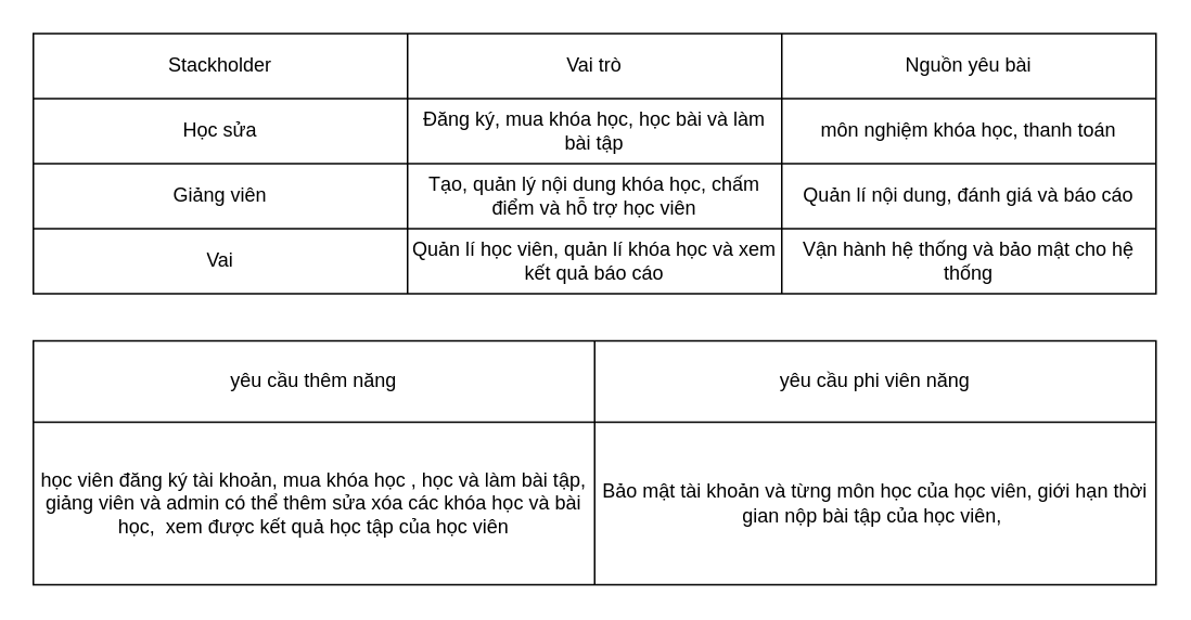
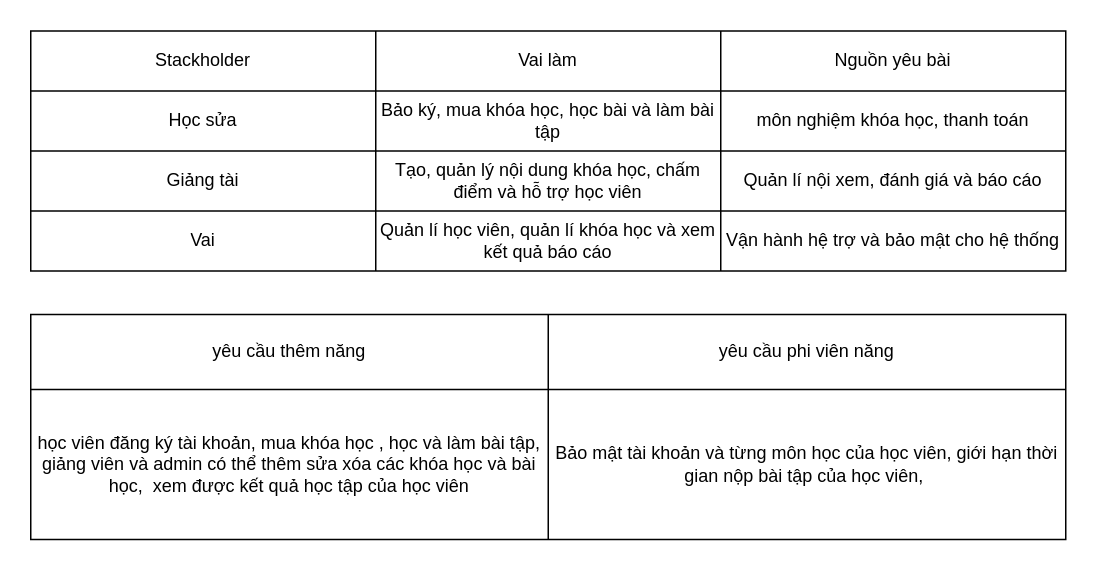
  <mxCell id="0" />
  <mxCell id="1" parent="0" />
  <mxCell id="2" value="" style="shape=table;startSize=0;container=1;collapsible=0;childLayout=tableLayout;" vertex="1" parent="1"><mxGeometry x="20" y="20" width="690" height="160" as="geometry" /></mxCell>
  <mxCell id="3" value="" style="shape=tableRow;horizontal=0;startSize=0;swimlaneHead=0;swimlaneBody=0;strokeColor=inherit;top=0;left=0;bottom=0;right=0;collapsible=0;dropTarget=0;fillColor=none;points=[[0,0.5],[1,0.5]];portConstraint=eastwest;" vertex="1" parent="2"><mxGeometry width="690" height="40" as="geometry" /></mxCell>
  <mxCell id="4" value="Stackholder" style="shape=partialRectangle;html=1;whiteSpace=wrap;connectable=0;strokeColor=inherit;overflow=hidden;fillColor=none;top=0;left=0;bottom=0;right=0;pointerEvents=1;" vertex="1" parent="3"><mxGeometry width="230" height="40" as="geometry"><mxRectangle width="230" height="40" as="alternateBounds" /></mxGeometry></mxCell>
- <mxCell id="5" value="Vai trò" style="shape=partialRectangle;html=1;whiteSpace=wrap;connectable=0;strokeColor=inherit;overflow=hidden;fillColor=none;top=0;left=0;bottom=0;right=0;pointerEvents=1;" vertex="1" parent="3"><mxGeometry x="230" width="230" height="40" as="geometry"><mxRectangle width="230" height="40" as="alternateBounds" /></mxGeometry></mxCell>
+ <mxCell id="5" value="Vai làm" style="shape=partialRectangle;html=1;whiteSpace=wrap;connectable=0;strokeColor=inherit;overflow=hidden;fillColor=none;top=0;left=0;bottom=0;right=0;pointerEvents=1;" vertex="1" parent="3"><mxGeometry x="230" width="230" height="40" as="geometry"><mxRectangle width="230" height="40" as="alternateBounds" /></mxGeometry></mxCell>
  <mxCell id="6" value="Nguồn yêu bài" style="shape=partialRectangle;html=1;whiteSpace=wrap;connectable=0;strokeColor=inherit;overflow=hidden;fillColor=none;top=0;left=0;bottom=0;right=0;pointerEvents=1;" vertex="1" parent="3"><mxGeometry x="460" width="230" height="40" as="geometry"><mxRectangle width="230" height="40" as="alternateBounds" /></mxGeometry></mxCell>
  <mxCell id="7" value="" style="shape=tableRow;horizontal=0;startSize=0;swimlaneHead=0;swimlaneBody=0;strokeColor=inherit;top=0;left=0;bottom=0;right=0;collapsible=0;dropTarget=0;fillColor=none;points=[[0,0.5],[1,0.5]];portConstraint=eastwest;" vertex="1" parent="2"><mxGeometry y="40" width="690" height="40" as="geometry" /></mxCell>
  <mxCell id="8" value="Học sửa" style="shape=partialRectangle;html=1;whiteSpace=wrap;connectable=0;strokeColor=inherit;overflow=hidden;fillColor=none;top=0;left=0;bottom=0;right=0;pointerEvents=1;" vertex="1" parent="7"><mxGeometry width="230" height="40" as="geometry"><mxRectangle width="230" height="40" as="alternateBounds" /></mxGeometry></mxCell>
- <mxCell id="9" value="Đăng ký, mua khóa học, học bài và làm bài tập" style="shape=partialRectangle;html=1;whiteSpace=wrap;connectable=0;strokeColor=inherit;overflow=hidden;fillColor=none;top=0;left=0;bottom=0;right=0;pointerEvents=1;" vertex="1" parent="7"><mxGeometry x="230" width="230" height="40" as="geometry"><mxRectangle width="230" height="40" as="alternateBounds" /></mxGeometry></mxCell>
+ <mxCell id="9" value="Bảo ký, mua khóa học, học bài và làm bài tập" style="shape=partialRectangle;html=1;whiteSpace=wrap;connectable=0;strokeColor=inherit;overflow=hidden;fillColor=none;top=0;left=0;bottom=0;right=0;pointerEvents=1;" vertex="1" parent="7"><mxGeometry x="230" width="230" height="40" as="geometry"><mxRectangle width="230" height="40" as="alternateBounds" /></mxGeometry></mxCell>
  <mxCell id="10" value="môn nghiệm khóa học, thanh toán" style="shape=partialRectangle;html=1;whiteSpace=wrap;connectable=0;strokeColor=inherit;overflow=hidden;fillColor=none;top=0;left=0;bottom=0;right=0;pointerEvents=1;" vertex="1" parent="7"><mxGeometry x="460" width="230" height="40" as="geometry"><mxRectangle width="230" height="40" as="alternateBounds" /></mxGeometry></mxCell>
  <mxCell id="11" value="" style="shape=tableRow;horizontal=0;startSize=0;swimlaneHead=0;swimlaneBody=0;strokeColor=inherit;top=0;left=0;bottom=0;right=0;collapsible=0;dropTarget=0;fillColor=none;points=[[0,0.5],[1,0.5]];portConstraint=eastwest;" vertex="1" parent="2"><mxGeometry y="80" width="690" height="40" as="geometry" /></mxCell>
- <mxCell id="12" value="Giảng viên" style="shape=partialRectangle;html=1;whiteSpace=wrap;connectable=0;strokeColor=inherit;overflow=hidden;fillColor=none;top=0;left=0;bottom=0;right=0;pointerEvents=1;" vertex="1" parent="11"><mxGeometry width="230" height="40" as="geometry"><mxRectangle width="230" height="40" as="alternateBounds" /></mxGeometry></mxCell>
+ <mxCell id="12" value="Giảng tài" style="shape=partialRectangle;html=1;whiteSpace=wrap;connectable=0;strokeColor=inherit;overflow=hidden;fillColor=none;top=0;left=0;bottom=0;right=0;pointerEvents=1;" vertex="1" parent="11"><mxGeometry width="230" height="40" as="geometry"><mxRectangle width="230" height="40" as="alternateBounds" /></mxGeometry></mxCell>
  <mxCell id="13" value="Tạo, quản lý nội dung khóa học, chấm điểm và hỗ trợ học viên" style="shape=partialRectangle;html=1;whiteSpace=wrap;connectable=0;strokeColor=inherit;overflow=hidden;fillColor=none;top=0;left=0;bottom=0;right=0;pointerEvents=1;" vertex="1" parent="11"><mxGeometry x="230" width="230" height="40" as="geometry"><mxRectangle width="230" height="40" as="alternateBounds" /></mxGeometry></mxCell>
- <mxCell id="14" value="Quản lí nội dung, đánh giá và báo cáo" style="shape=partialRectangle;html=1;whiteSpace=wrap;connectable=0;strokeColor=inherit;overflow=hidden;fillColor=none;top=0;left=0;bottom=0;right=0;pointerEvents=1;" vertex="1" parent="11"><mxGeometry x="460" width="230" height="40" as="geometry"><mxRectangle width="230" height="40" as="alternateBounds" /></mxGeometry></mxCell>
+ <mxCell id="14" value="Quản lí nội xem, đánh giá và báo cáo" style="shape=partialRectangle;html=1;whiteSpace=wrap;connectable=0;strokeColor=inherit;overflow=hidden;fillColor=none;top=0;left=0;bottom=0;right=0;pointerEvents=1;" vertex="1" parent="11"><mxGeometry x="460" width="230" height="40" as="geometry"><mxRectangle width="230" height="40" as="alternateBounds" /></mxGeometry></mxCell>
  <mxCell id="15" value="" style="shape=tableRow;horizontal=0;startSize=0;swimlaneHead=0;swimlaneBody=0;strokeColor=inherit;top=0;left=0;bottom=0;right=0;collapsible=0;dropTarget=0;fillColor=none;points=[[0,0.5],[1,0.5]];portConstraint=eastwest;" vertex="1" parent="2"><mxGeometry y="120" width="690" height="40" as="geometry" /></mxCell>
  <mxCell id="16" value="Vai" style="shape=partialRectangle;html=1;whiteSpace=wrap;connectable=0;strokeColor=inherit;overflow=hidden;fillColor=none;top=0;left=0;bottom=0;right=0;pointerEvents=1;" vertex="1" parent="15"><mxGeometry width="230" height="40" as="geometry"><mxRectangle width="230" height="40" as="alternateBounds" /></mxGeometry></mxCell>
  <mxCell id="17" value="Quản lí học viên, quản lí khóa học và xem kết quả báo cáo" style="shape=partialRectangle;html=1;whiteSpace=wrap;connectable=0;strokeColor=inherit;overflow=hidden;fillColor=none;top=0;left=0;bottom=0;right=0;pointerEvents=1;" vertex="1" parent="15"><mxGeometry x="230" width="230" height="40" as="geometry"><mxRectangle width="230" height="40" as="alternateBounds" /></mxGeometry></mxCell>
- <mxCell id="18" value="Vận hành hệ thống và bảo mật cho hệ thống" style="shape=partialRectangle;html=1;whiteSpace=wrap;connectable=0;strokeColor=inherit;overflow=hidden;fillColor=none;top=0;left=0;bottom=0;right=0;pointerEvents=1;" vertex="1" parent="15"><mxGeometry x="460" width="230" height="40" as="geometry"><mxRectangle width="230" height="40" as="alternateBounds" /></mxGeometry></mxCell>
+ <mxCell id="18" value="Vận hành hệ trợ và bảo mật cho hệ thống" style="shape=partialRectangle;html=1;whiteSpace=wrap;connectable=0;strokeColor=inherit;overflow=hidden;fillColor=none;top=0;left=0;bottom=0;right=0;pointerEvents=1;" vertex="1" parent="15"><mxGeometry x="460" width="230" height="40" as="geometry"><mxRectangle width="230" height="40" as="alternateBounds" /></mxGeometry></mxCell>
  <mxCell id="19" value="" style="shape=table;startSize=0;container=1;collapsible=0;childLayout=tableLayout;" vertex="1" parent="1"><mxGeometry x="20" y="209" width="690" height="150" as="geometry" /></mxCell>
  <mxCell id="20" value="" style="shape=tableRow;horizontal=0;startSize=0;swimlaneHead=0;swimlaneBody=0;strokeColor=inherit;top=0;left=0;bottom=0;right=0;collapsible=0;dropTarget=0;fillColor=none;points=[[0,0.5],[1,0.5]];portConstraint=eastwest;" vertex="1" parent="19"><mxGeometry width="690" height="50" as="geometry" /></mxCell>
  <mxCell id="21" value="yêu cầu thêm năng" style="shape=partialRectangle;html=1;whiteSpace=wrap;connectable=0;strokeColor=inherit;overflow=hidden;fillColor=none;top=0;left=0;bottom=0;right=0;pointerEvents=1;" vertex="1" parent="20"><mxGeometry width="345" height="50" as="geometry"><mxRectangle width="345" height="50" as="alternateBounds" /></mxGeometry></mxCell>
  <mxCell id="22" value="yêu cầu phi viên năng" style="shape=partialRectangle;html=1;whiteSpace=wrap;connectable=0;strokeColor=inherit;overflow=hidden;fillColor=none;top=0;left=0;bottom=0;right=0;pointerEvents=1;" vertex="1" parent="20"><mxGeometry x="345" width="345" height="50" as="geometry"><mxRectangle width="345" height="50" as="alternateBounds" /></mxGeometry></mxCell>
  <mxCell id="23" value="" style="shape=tableRow;horizontal=0;startSize=0;swimlaneHead=0;swimlaneBody=0;strokeColor=inherit;top=0;left=0;bottom=0;right=0;collapsible=0;dropTarget=0;fillColor=none;points=[[0,0.5],[1,0.5]];portConstraint=eastwest;" vertex="1" parent="19"><mxGeometry y="50" width="690" height="100" as="geometry" /></mxCell>
  <mxCell id="24" value="học viên đăng ký tài khoản, mua khóa học , học và làm bài tập, giảng viên và admin có thể thêm sửa xóa các khóa học và bài học,&amp;nbsp; xem được kết quả học tập của học viên" style="shape=partialRectangle;html=1;whiteSpace=wrap;connectable=0;strokeColor=inherit;overflow=hidden;fillColor=none;top=0;left=0;bottom=0;right=0;pointerEvents=1;" vertex="1" parent="23"><mxGeometry width="345" height="100" as="geometry"><mxRectangle width="345" height="100" as="alternateBounds" /></mxGeometry></mxCell>
  <mxCell id="25" value="Bảo mật tài khoản và từng môn học của học viên, giới hạn thời gian nộp bài tập của học viên,&amp;nbsp;" style="shape=partialRectangle;html=1;whiteSpace=wrap;connectable=0;strokeColor=inherit;overflow=hidden;fillColor=none;top=0;left=0;bottom=0;right=0;pointerEvents=1;" vertex="1" parent="23"><mxGeometry x="345" width="345" height="100" as="geometry"><mxRectangle width="345" height="100" as="alternateBounds" /></mxGeometry></mxCell>
